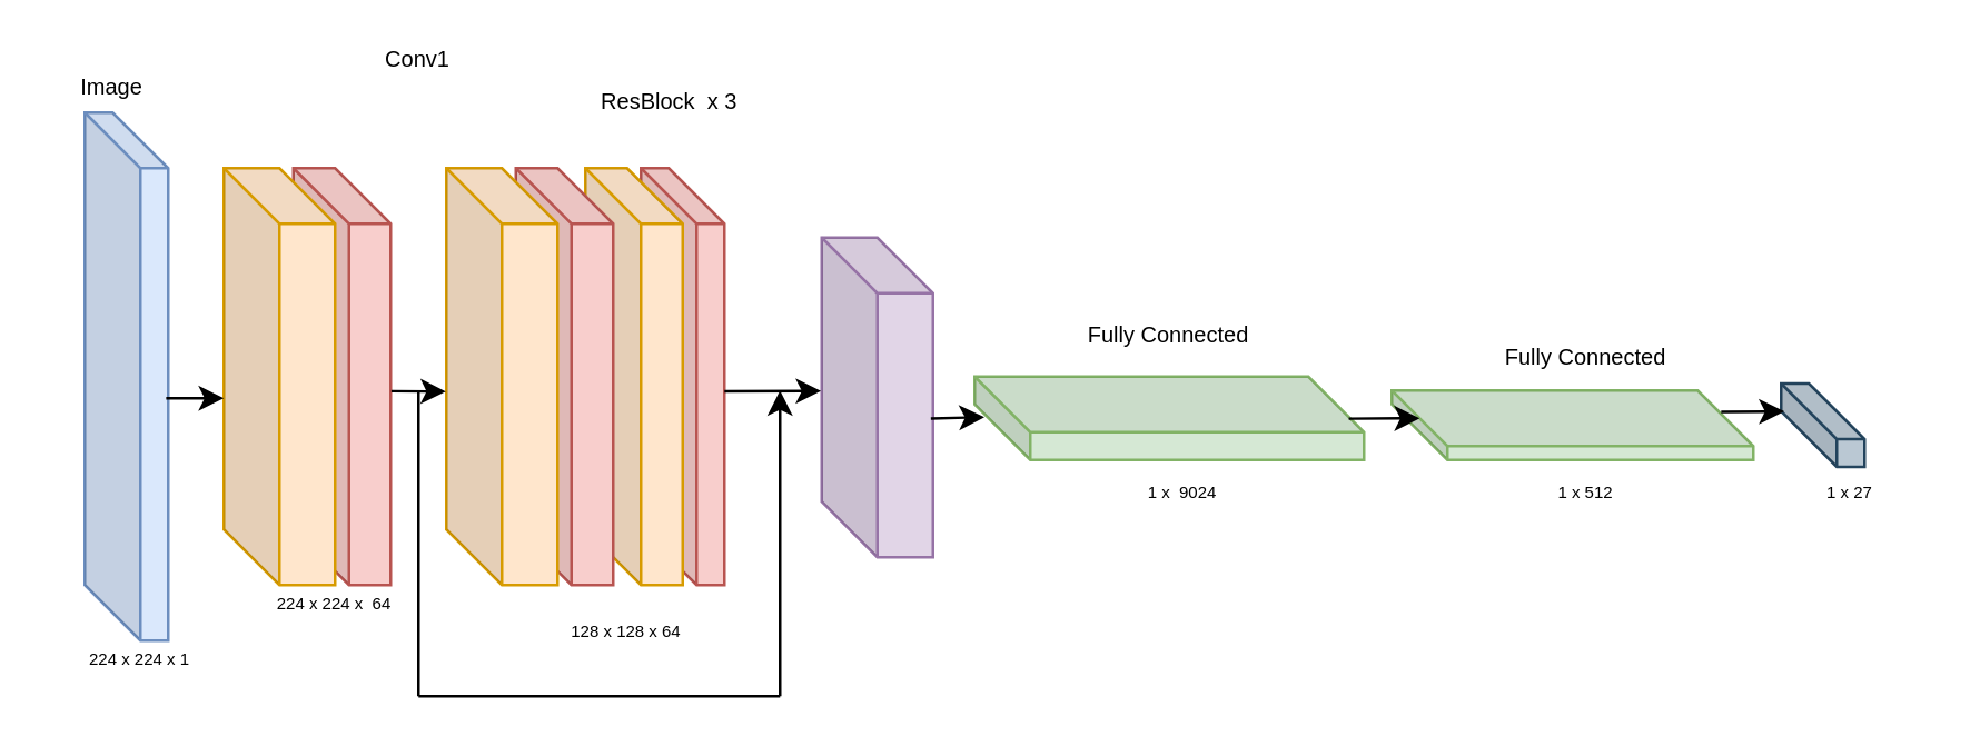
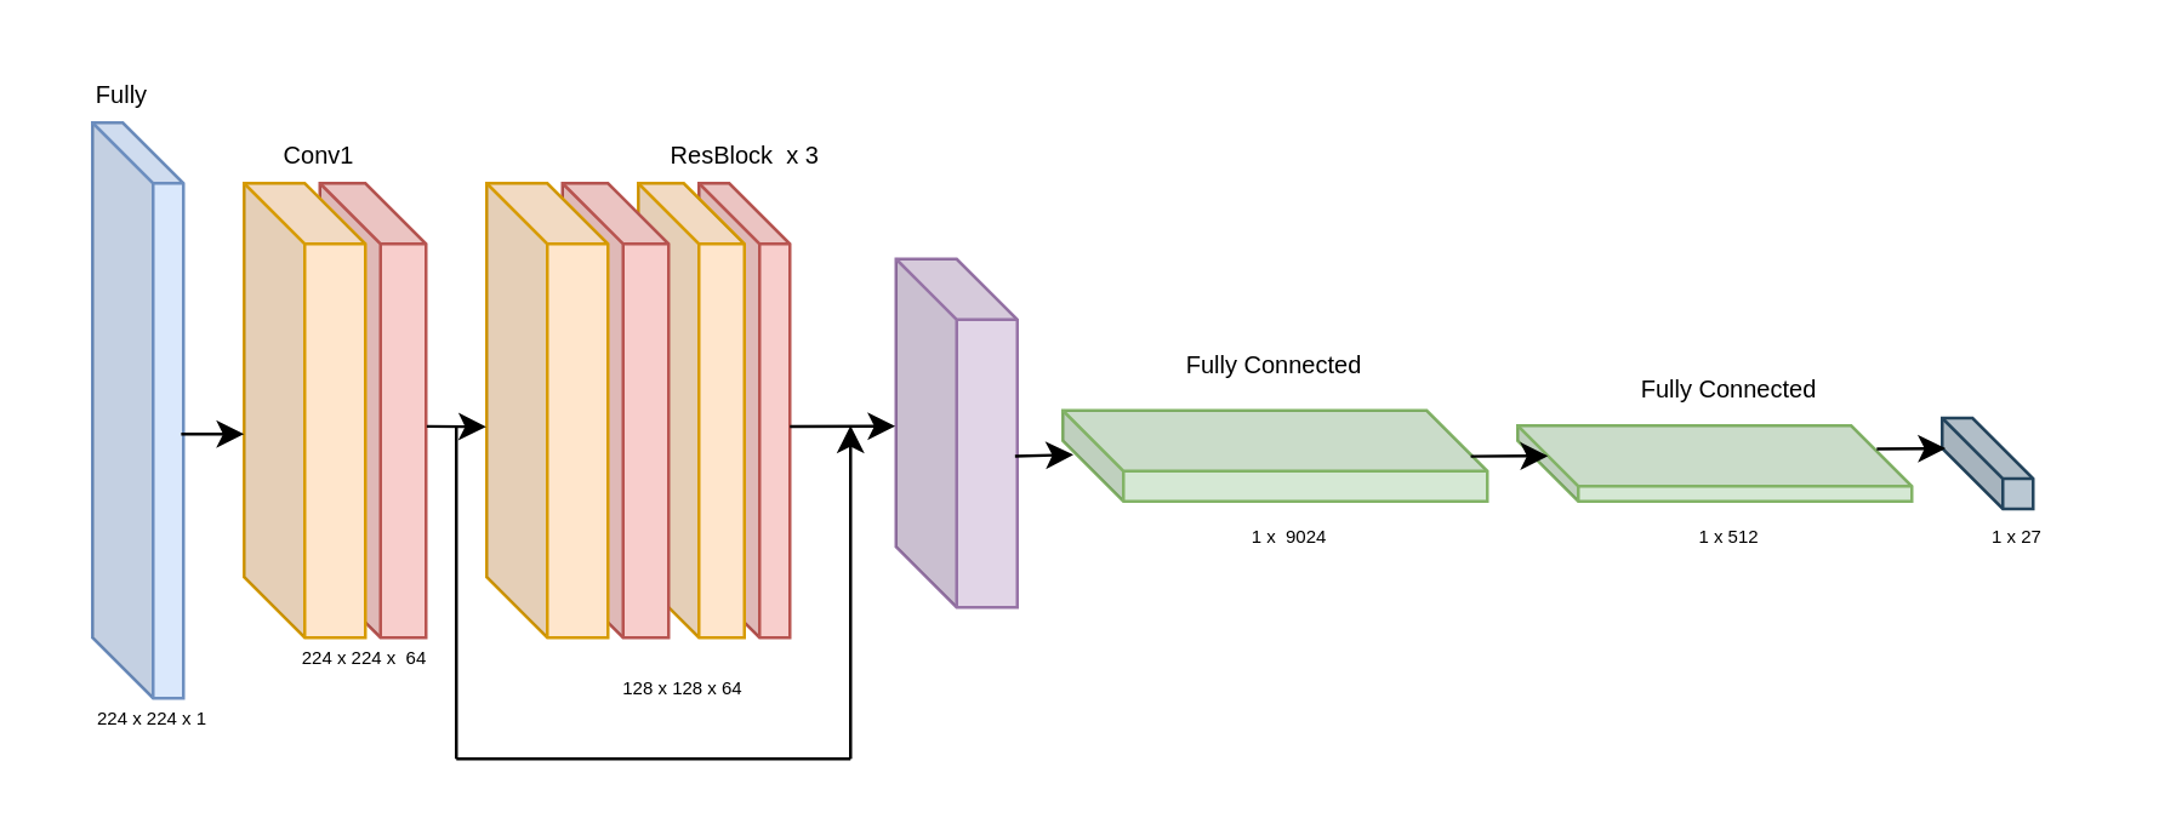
  <mxCell id="0" />
  <mxCell id="1" parent="0" />
  <mxCell id="2" value="" style="shape=cube;whiteSpace=wrap;html=1;boundedLbl=1;backgroundOutline=1;darkOpacity=0.05;darkOpacity2=0.1;fillColor=#f8cecc;strokeColor=#b85450;" vertex="1" parent="1"><mxGeometry x="230" y="60" width="30" height="150" as="geometry" /></mxCell>
  <mxCell id="3" value="" style="shape=cube;whiteSpace=wrap;html=1;boundedLbl=1;backgroundOutline=1;darkOpacity=0.05;darkOpacity2=0.1;fillColor=#ffe6cc;strokeColor=#d79b00;" vertex="1" parent="1"><mxGeometry x="210" y="60" width="35" height="150" as="geometry" /></mxCell>
  <mxCell id="4" value="" style="shape=cube;whiteSpace=wrap;html=1;boundedLbl=1;backgroundOutline=1;darkOpacity=0.05;darkOpacity2=0.1;fillColor=#e1d5e7;strokeColor=#9673a6;" vertex="1" parent="1"><mxGeometry x="295" y="85" width="40" height="115" as="geometry" /></mxCell>
  <mxCell id="5" value="" style="shape=cube;whiteSpace=wrap;html=1;boundedLbl=1;backgroundOutline=1;darkOpacity=0.05;darkOpacity2=0.1;fillColor=#f8cecc;strokeColor=#b85450;" vertex="1" parent="1"><mxGeometry x="105" y="60" width="35" height="150" as="geometry" /></mxCell>
  <mxCell id="6" value="" style="shape=cube;whiteSpace=wrap;html=1;boundedLbl=1;backgroundOutline=1;darkOpacity=0.05;darkOpacity2=0.1;fillColor=#ffe6cc;strokeColor=#d79b00;" vertex="1" parent="1"><mxGeometry x="80" y="60" width="40" height="150" as="geometry" /></mxCell>
  <mxCell id="7" value="" style="shape=cube;whiteSpace=wrap;html=1;boundedLbl=1;backgroundOutline=1;darkOpacity=0.05;darkOpacity2=0.1;fillColor=#dae8fc;strokeColor=#6c8ebf;" vertex="1" parent="1"><mxGeometry x="30" y="40" width="30" height="190" as="geometry" /></mxCell>
- <mxCell id="8" value="&lt;font style=&quot;font-size: 8px;&quot;&gt;Conv1&lt;/font&gt;" style="text;html=1;strokeColor=none;fillColor=none;align=center;verticalAlign=middle;whiteSpace=wrap;rounded=0;" vertex="1" parent="1"><mxGeometry x="130" y="10" width="40" height="20" as="geometry" /></mxCell>
- <mxCell id="9" value="&lt;font style=&quot;font-size: 8px;&quot;&gt;Image&lt;/font&gt;" style="text;html=1;strokeColor=none;fillColor=none;align=center;verticalAlign=middle;whiteSpace=wrap;rounded=0;" vertex="1" parent="1"><mxGeometry x="20" y="20" width="40" height="20" as="geometry" /></mxCell>
+ <mxCell id="8" value="&lt;font style=&quot;font-size: 8px;&quot;&gt;Conv1&lt;/font&gt;" style="text;html=1;strokeColor=none;fillColor=none;align=center;verticalAlign=middle;whiteSpace=wrap;rounded=0;" vertex="1" parent="1"><mxGeometry x="85" y="40" width="40" height="20" as="geometry" /></mxCell>
+ <mxCell id="9" value="&lt;font style=&quot;font-size: 8px;&quot;&gt;Fully&lt;/font&gt;" style="text;html=1;strokeColor=none;fillColor=none;align=center;verticalAlign=middle;whiteSpace=wrap;rounded=0;" vertex="1" parent="1"><mxGeometry x="20" y="20" width="40" height="20" as="geometry" /></mxCell>
  <mxCell id="10" value="&lt;font style=&quot;font-size: 6px;&quot;&gt;224 x 224 x 1&lt;/font&gt;" style="text;html=1;strokeColor=none;fillColor=none;align=center;verticalAlign=middle;whiteSpace=wrap;rounded=0;" vertex="1" parent="1"><mxGeometry x="30" y="230" width="40" height="10" as="geometry" /></mxCell>
  <mxCell id="11" value="&lt;font style=&quot;font-size: 6px;&quot;&gt;224 x 224 x&amp;nbsp; 64&lt;/font&gt;" style="text;html=1;strokeColor=none;fillColor=none;align=center;verticalAlign=middle;whiteSpace=wrap;rounded=0;" vertex="1" parent="1"><mxGeometry x="95" y="210" width="50" height="10" as="geometry" /></mxCell>
  <mxCell id="12" value="" style="shape=cube;whiteSpace=wrap;html=1;boundedLbl=1;backgroundOutline=1;darkOpacity=0.05;darkOpacity2=0.1;fillColor=#f8cecc;strokeColor=#b85450;" vertex="1" parent="1"><mxGeometry x="185" y="60" width="35" height="150" as="geometry" /></mxCell>
  <mxCell id="13" value="" style="shape=cube;whiteSpace=wrap;html=1;boundedLbl=1;backgroundOutline=1;darkOpacity=0.05;darkOpacity2=0.1;fillColor=#ffe6cc;strokeColor=#d79b00;" vertex="1" parent="1"><mxGeometry x="160" y="60" width="40" height="150" as="geometry" /></mxCell>
- <mxCell id="14" value="&lt;font style=&quot;font-size: 8px;&quot;&gt;ResBlock&amp;nbsp; x 3&lt;/font&gt;" style="text;html=1;strokeColor=none;fillColor=none;align=center;verticalAlign=middle;whiteSpace=wrap;rounded=0;" vertex="1" parent="1"><mxGeometry x="207.5" y="25" width="65" height="20" as="geometry" /></mxCell>
+ <mxCell id="14" value="&lt;font style=&quot;font-size: 8px;&quot;&gt;ResBlock&amp;nbsp; x 3&lt;/font&gt;" style="text;html=1;strokeColor=none;fillColor=none;align=center;verticalAlign=middle;whiteSpace=wrap;rounded=0;" vertex="1" parent="1"><mxGeometry x="212.5" y="40" width="65" height="20" as="geometry" /></mxCell>
  <mxCell id="15" value="" style="endArrow=classic;html=1;rounded=0;fontSize=8;exitX=1.007;exitY=0.535;exitDx=0;exitDy=0;exitPerimeter=0;entryX=-0.004;entryY=0.536;entryDx=0;entryDy=0;entryPerimeter=0;" edge="1" parent="1" source="5" target="13"><mxGeometry width="50" height="50" relative="1" as="geometry"><mxPoint x="210" y="130" as="sourcePoint" /><mxPoint x="260" y="80" as="targetPoint" /></mxGeometry></mxCell>
  <mxCell id="16" value="" style="endArrow=classic;html=1;rounded=0;fontSize=8;exitX=0.975;exitY=0.541;exitDx=0;exitDy=0;exitPerimeter=0;entryX=0;entryY=0.552;entryDx=0;entryDy=0;entryPerimeter=0;" edge="1" parent="1" source="7" target="6"><mxGeometry width="50" height="50" relative="1" as="geometry"><mxPoint x="180" y="120" as="sourcePoint" /><mxPoint x="230" y="70" as="targetPoint" /></mxGeometry></mxCell>
  <mxCell id="17" value="&lt;font style=&quot;font-size: 6px;&quot;&gt;128 x 128 x 64&lt;/font&gt;" style="text;html=1;strokeColor=none;fillColor=none;align=center;verticalAlign=middle;whiteSpace=wrap;rounded=0;" vertex="1" parent="1"><mxGeometry x="200" y="220" width="50" height="10" as="geometry" /></mxCell>
  <mxCell id="18" value="" style="endArrow=classic;html=1;rounded=0;fontSize=8;exitX=0.993;exitY=0.544;exitDx=0;exitDy=0;exitPerimeter=0;entryX=-0.006;entryY=0.48;entryDx=0;entryDy=0;entryPerimeter=0;" edge="1" parent="1" target="4"><mxGeometry width="50" height="50" relative="1" as="geometry"><mxPoint x="260.005" y="140.3" as="sourcePoint" /><mxPoint x="290.19" y="140" as="targetPoint" /></mxGeometry></mxCell>
  <mxCell id="19" value="" style="endArrow=none;html=1;rounded=0;fontSize=8;" edge="1" parent="1"><mxGeometry width="50" height="50" relative="1" as="geometry"><mxPoint x="150" y="250" as="sourcePoint" /><mxPoint x="150" y="140" as="targetPoint" /></mxGeometry></mxCell>
  <mxCell id="20" value="" style="endArrow=none;html=1;rounded=0;fontSize=8;" edge="1" parent="1"><mxGeometry width="50" height="50" relative="1" as="geometry"><mxPoint x="150" y="250" as="sourcePoint" /><mxPoint x="280" y="250" as="targetPoint" /></mxGeometry></mxCell>
  <mxCell id="21" value="" style="endArrow=classic;html=1;rounded=0;fontSize=8;" edge="1" parent="1"><mxGeometry width="50" height="50" relative="1" as="geometry"><mxPoint x="280" y="250" as="sourcePoint" /><mxPoint x="280" y="140" as="targetPoint" /></mxGeometry></mxCell>
  <mxCell id="22" value="" style="shape=cube;whiteSpace=wrap;html=1;boundedLbl=1;backgroundOutline=1;darkOpacity=0.05;darkOpacity2=0.1;fillColor=#d5e8d4;strokeColor=#82b366;" vertex="1" parent="1"><mxGeometry x="350" y="135" width="140" height="30" as="geometry" /></mxCell>
  <mxCell id="23" value="" style="endArrow=classic;html=1;rounded=0;fontSize=8;exitX=0.981;exitY=0.566;exitDx=0;exitDy=0;exitPerimeter=0;entryX=0.025;entryY=0.486;entryDx=0;entryDy=0;entryPerimeter=0;" edge="1" parent="1" source="4" target="22"><mxGeometry width="50" height="50" relative="1" as="geometry"><mxPoint x="380" y="170" as="sourcePoint" /><mxPoint x="430" y="120" as="targetPoint" /></mxGeometry></mxCell>
  <mxCell id="24" value="Fully Connected" style="text;html=1;strokeColor=none;fillColor=none;align=center;verticalAlign=middle;whiteSpace=wrap;rounded=0;fontSize=8;" vertex="1" parent="1"><mxGeometry x="390" y="105" width="60" height="30" as="geometry" /></mxCell>
  <mxCell id="25" value="&lt;font style=&quot;font-size: 6px;&quot;&gt;1 x&amp;nbsp; 9024&lt;/font&gt;" style="text;html=1;strokeColor=none;fillColor=none;align=center;verticalAlign=middle;whiteSpace=wrap;rounded=0;" vertex="1" parent="1"><mxGeometry x="400" y="170" width="50" height="10" as="geometry" /></mxCell>
  <mxCell id="26" value="" style="shape=cube;whiteSpace=wrap;html=1;boundedLbl=1;backgroundOutline=1;darkOpacity=0.05;darkOpacity2=0.1;fillColor=#d5e8d4;strokeColor=#82b366;" vertex="1" parent="1"><mxGeometry x="500" y="140" width="130" height="25" as="geometry" /></mxCell>
  <mxCell id="27" value="Fully Connected" style="text;html=1;strokeColor=none;fillColor=none;align=center;verticalAlign=middle;whiteSpace=wrap;rounded=0;fontSize=8;" vertex="1" parent="1"><mxGeometry x="540" y="113" width="60" height="30" as="geometry" /></mxCell>
  <mxCell id="28" value="&lt;font style=&quot;font-size: 6px;&quot;&gt;1 x 512&lt;/font&gt;" style="text;html=1;strokeColor=none;fillColor=none;align=center;verticalAlign=middle;whiteSpace=wrap;rounded=0;" vertex="1" parent="1"><mxGeometry x="545" y="170" width="50" height="10" as="geometry" /></mxCell>
  <mxCell id="29" value="" style="endArrow=classic;html=1;rounded=0;fontSize=8;exitX=0.961;exitY=0.505;exitDx=0;exitDy=0;exitPerimeter=0;entryX=0.077;entryY=0.4;entryDx=0;entryDy=0;entryPerimeter=0;" edge="1" parent="1" source="22" target="26"><mxGeometry width="50" height="50" relative="1" as="geometry"><mxPoint x="520" y="170" as="sourcePoint" /><mxPoint x="570" y="120" as="targetPoint" /></mxGeometry></mxCell>
  <mxCell id="30" value="" style="shape=cube;whiteSpace=wrap;html=1;boundedLbl=1;backgroundOutline=1;darkOpacity=0.05;darkOpacity2=0.1;fillColor=#bac8d3;strokeColor=#23445d;" vertex="1" parent="1"><mxGeometry x="640" y="137.5" width="30" height="30" as="geometry" /></mxCell>
  <mxCell id="31" value="" style="endArrow=classic;html=1;rounded=0;fontSize=8;exitX=0.911;exitY=0.308;exitDx=0;exitDy=0;exitPerimeter=0;entryX=0.038;entryY=0.334;entryDx=0;entryDy=0;entryPerimeter=0;" edge="1" parent="1" source="26" target="30"><mxGeometry width="50" height="50" relative="1" as="geometry"><mxPoint x="620" y="180" as="sourcePoint" /><mxPoint x="670" y="130" as="targetPoint" /></mxGeometry></mxCell>
  <mxCell id="32" value="&lt;font style=&quot;font-size: 6px;&quot;&gt;1 x 27&lt;/font&gt;" style="text;html=1;strokeColor=none;fillColor=none;align=center;verticalAlign=middle;whiteSpace=wrap;rounded=0;" vertex="1" parent="1"><mxGeometry x="640" y="170" width="50" height="10" as="geometry" /></mxCell>
